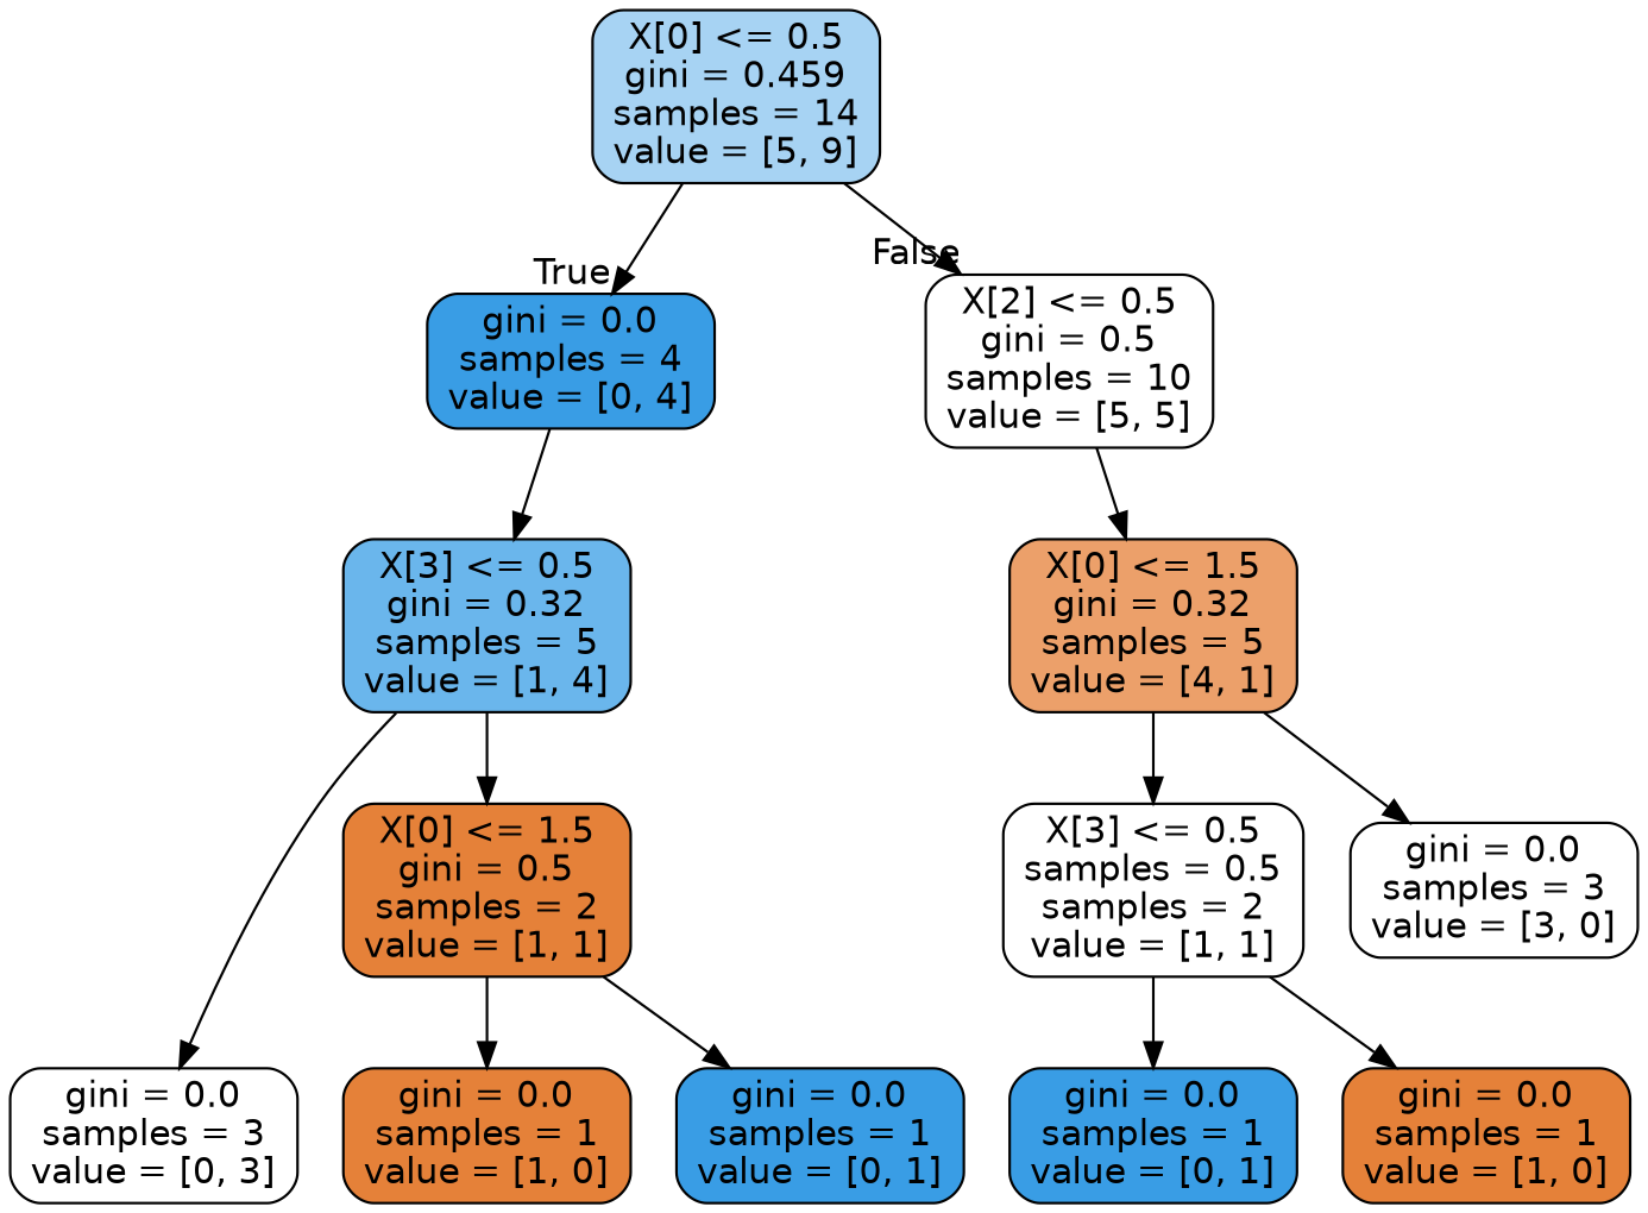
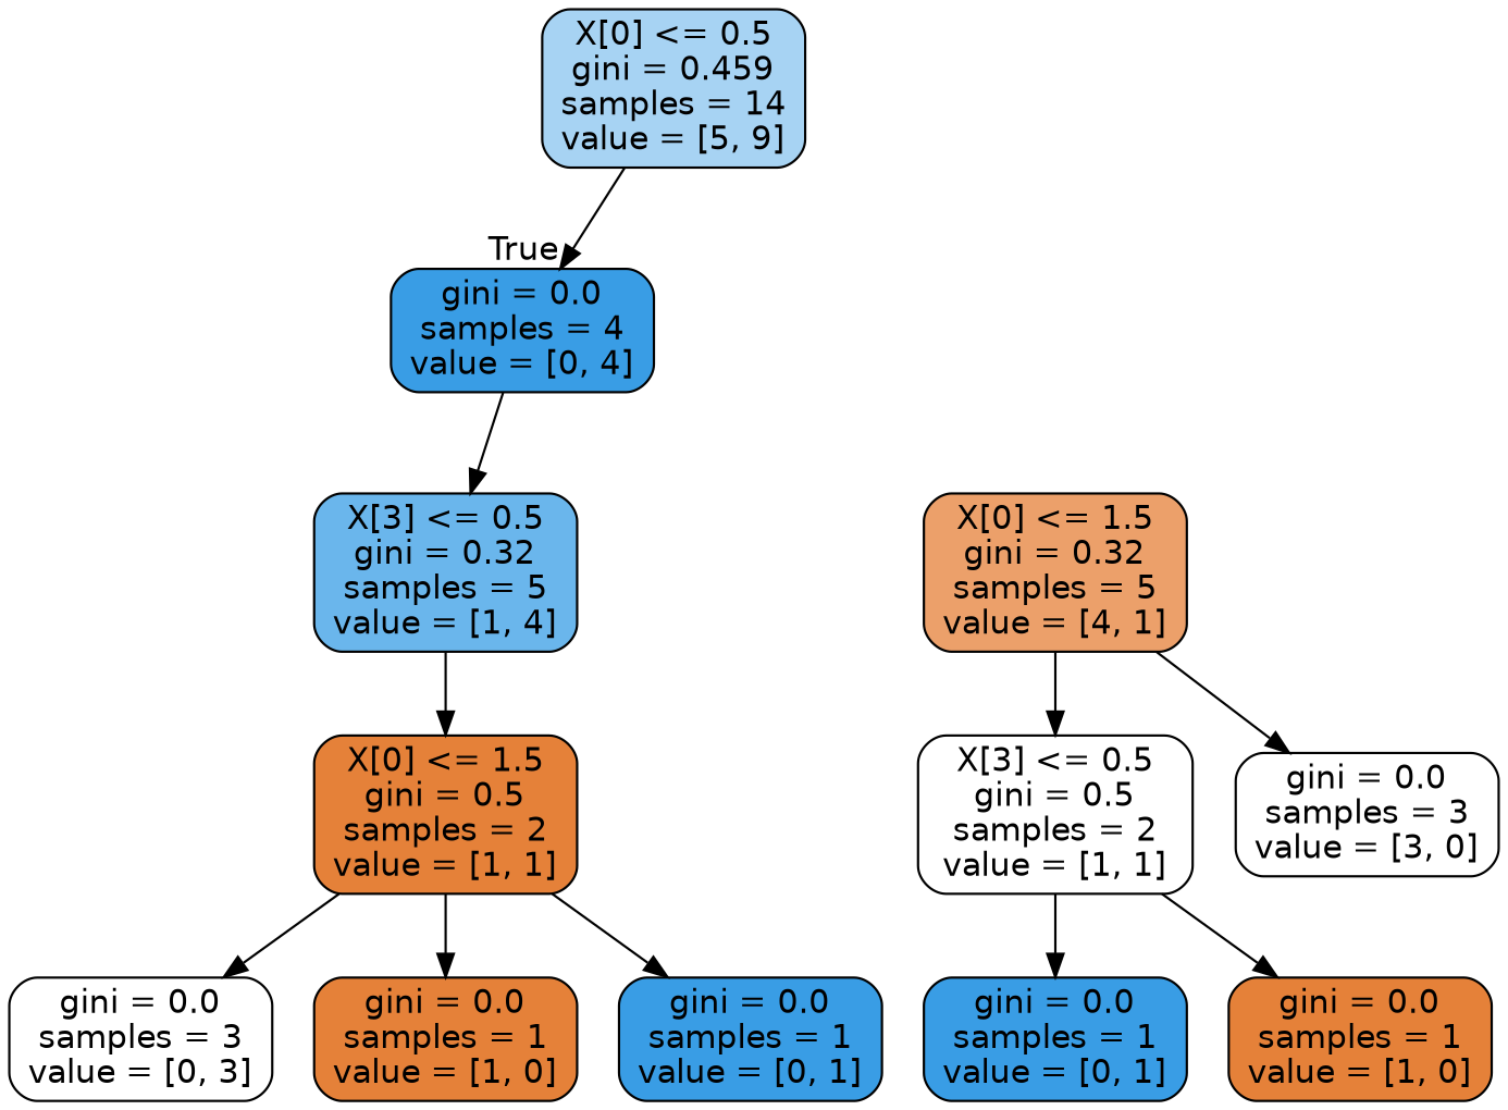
  digraph {
    node [color=black fillcolor="#ffffff" fontname=helvetica shape=box style="filled, rounded"]
    edge [fontname=helvetica]
    n1 [fillcolor="#a7d3f3" label="X[0] <= 0.5\ngini = 0.459\nsamples = 14\nvalue = [5, 9]"]
    n2 [fillcolor="#399de5" label="gini = 0.0\nsamples = 4\nvalue = [0, 4]"]
-   n3 [label="X[2] <= 0.5\ngini = 0.5\nsamples = 10\nvalue = [5, 5]"]
    n4 [fillcolor="#6ab6ec" label="X[3] <= 0.5\ngini = 0.32\nsamples = 5\nvalue = [1, 4]"]
    n5 [fillcolor="#eca06a" label="X[0] <= 1.5\ngini = 0.32\nsamples = 5\nvalue = [4, 1]"]
-   n6 [label="X[3] <= 0.5\nsamples = 0.5\nsamples = 2\nvalue = [1, 1]"]
+   n6 [label="X[3] <= 0.5\ngini = 0.5\nsamples = 2\nvalue = [1, 1]"]
    n7 [label="gini = 0.0\nsamples = 3\nvalue = [3, 0]"]
    n8 [label="gini = 0.0\nsamples = 3\nvalue = [0, 3]"]
    n9 [fillcolor="#e58139" label="X[0] <= 1.5\ngini = 0.5\nsamples = 2\nvalue = [1, 1]"]
    n10 [fillcolor="#399de5" label="gini = 0.0\nsamples = 1\nvalue = [0, 1]"]
    n11 [fillcolor="#e58139" label="gini = 0.0\nsamples = 1\nvalue = [1, 0]"]
    n12 [fillcolor="#e58139" label="gini = 0.0\nsamples = 1\nvalue = [1, 0]"]
    n13 [fillcolor="#399de5" label="gini = 0.0\nsamples = 1\nvalue = [0, 1]"]
    n1 -> n2 [headlabel=True labelangle=45 labeldistance=2.5]
-   n1 -> n3 [headlabel=False labelangle=-45 labeldistance=2.5]
    n2 -> n4
-   n3 -> n5
-   n4 -> n8
+   n9 -> n8
    n4 -> n9
    n5 -> n6
    n5 -> n7
    n6 -> n10
    n6 -> n11
    n9 -> n12
    n9 -> n13
  }
